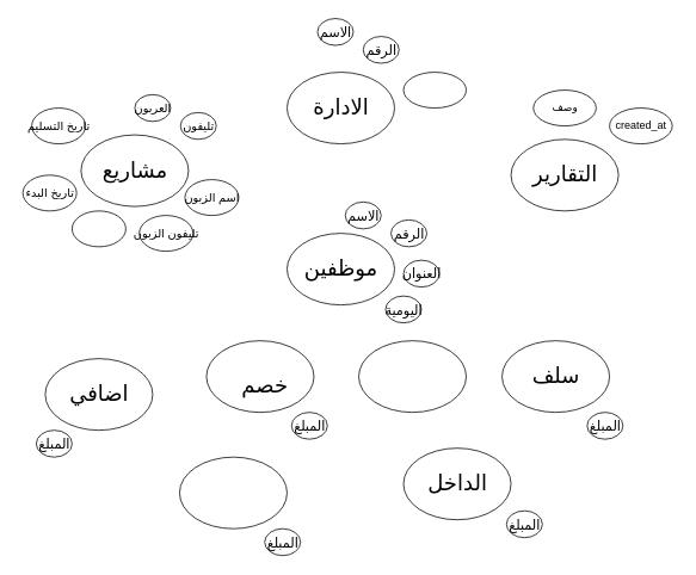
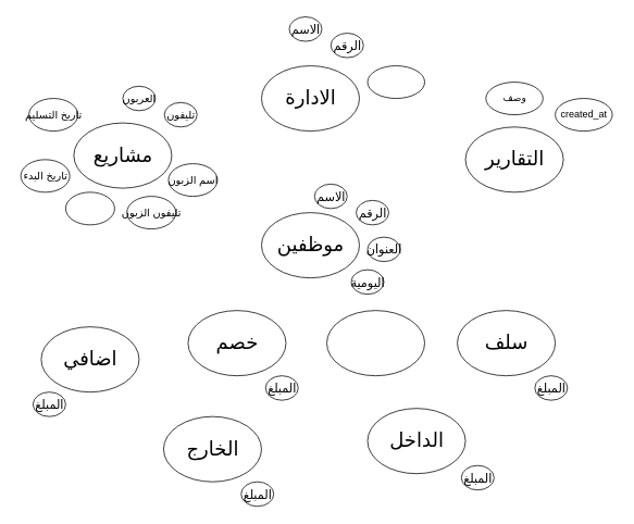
  <mxCell id="0" />
  <mxCell id="1" parent="0" />
  <mxCell id="2" value="" style="ellipse;whiteSpace=wrap;html=1;" vertex="1" parent="1"><mxGeometry x="320" y="260" width="120" height="80" as="geometry" /></mxCell>
  <mxCell id="3" value="&lt;font style=&quot;font-size: 24px;&quot;&gt;موظفين&lt;/font&gt;" style="text;html=1;align=center;verticalAlign=middle;resizable=0;points=[];autosize=1;strokeColor=none;fillColor=none;" vertex="1" parent="1"><mxGeometry x="340" y="280" width="80" height="40" as="geometry" /></mxCell>
  <mxCell id="4" value="" style="ellipse;whiteSpace=wrap;html=1;" vertex="1" parent="1"><mxGeometry x="320" y="80" width="120" height="80" as="geometry" /></mxCell>
  <mxCell id="5" value="&lt;font style=&quot;font-size: 24px;&quot;&gt;الادارة&lt;/font&gt;" style="text;html=1;align=center;verticalAlign=middle;resizable=0;points=[];autosize=1;strokeColor=none;fillColor=none;" vertex="1" parent="1"><mxGeometry x="345" y="100" width="70" height="40" as="geometry" /></mxCell>
  <mxCell id="6" value="" style="ellipse;whiteSpace=wrap;html=1;" vertex="1" parent="1"><mxGeometry x="90" y="150" width="120" height="80" as="geometry" /></mxCell>
  <mxCell id="7" value="&lt;font style=&quot;font-size: 24px;&quot;&gt;مشاريع&lt;/font&gt;" style="text;html=1;align=center;verticalAlign=middle;resizable=0;points=[];autosize=1;strokeColor=none;fillColor=none;" vertex="1" parent="1"><mxGeometry x="110" y="170" width="80" height="40" as="geometry" /></mxCell>
  <mxCell id="8" value="" style="ellipse;whiteSpace=wrap;html=1;" vertex="1" parent="1"><mxGeometry x="400" y="380" width="120" height="80" as="geometry" /></mxCell>
  <mxCell id="9" value="" style="ellipse;whiteSpace=wrap;html=1;" vertex="1" parent="1"><mxGeometry x="230" y="380" width="120" height="80" as="geometry" /></mxCell>
- <mxCell id="10" value="&lt;font style=&quot;font-size: 24px;&quot;&gt;خصم&lt;/font&gt;" style="text;html=1;align=center;verticalAlign=middle;resizable=0;points=[];autosize=1;strokeColor=none;fillColor=none;" vertex="1" parent="1"><mxGeometry x="265" y="410" width="60" height="40" as="geometry" /></mxCell>
+ <mxCell id="10" value="&lt;font style=&quot;font-size: 24px;&quot;&gt;خصم&lt;/font&gt;" style="text;html=1;align=center;verticalAlign=middle;resizable=0;points=[];autosize=1;strokeColor=none;fillColor=none;" vertex="1" parent="1"><mxGeometry x="260" y="400" width="60" height="40" as="geometry" /></mxCell>
  <mxCell id="11" value="" style="ellipse;whiteSpace=wrap;html=1;" vertex="1" parent="1"><mxGeometry x="50" y="400" width="120" height="80" as="geometry" /></mxCell>
  <mxCell id="12" value="&lt;font style=&quot;font-size: 24px;&quot;&gt;اضافي&lt;/font&gt;" style="text;html=1;align=center;verticalAlign=middle;resizable=0;points=[];autosize=1;strokeColor=none;fillColor=none;" vertex="1" parent="1"><mxGeometry x="75" y="420" width="70" height="40" as="geometry" /></mxCell>
  <mxCell id="13" value="" style="ellipse;whiteSpace=wrap;html=1;" vertex="1" parent="1"><mxGeometry x="570" y="155" width="120" height="80" as="geometry" /></mxCell>
  <mxCell id="14" value="&lt;font style=&quot;font-size: 24px;&quot;&gt;التقارير&lt;/font&gt;" style="text;html=1;align=center;verticalAlign=middle;resizable=0;points=[];autosize=1;strokeColor=none;fillColor=none;" vertex="1" parent="1"><mxGeometry x="590" y="175" width="80" height="40" as="geometry" /></mxCell>
  <mxCell id="15" value="" style="ellipse;whiteSpace=wrap;html=1;" vertex="1" parent="1"><mxGeometry x="200" y="510" width="120" height="80" as="geometry" /></mxCell>
+ <mxCell id="16" value="&lt;font style=&quot;font-size: 24px;&quot;&gt;الخارج&lt;/font&gt;" style="text;html=1;align=center;verticalAlign=middle;resizable=0;points=[];autosize=1;strokeColor=none;fillColor=none;" vertex="1" parent="1"><mxGeometry x="220" y="530" width="80" height="40" as="geometry" /></mxCell>
  <mxCell id="17" value="" style="ellipse;whiteSpace=wrap;html=1;" vertex="1" parent="1"><mxGeometry x="450" y="500" width="120" height="80" as="geometry" /></mxCell>
  <mxCell id="18" value="&lt;font style=&quot;font-size: 24px;&quot;&gt;الداخل&lt;/font&gt;" style="text;html=1;align=center;verticalAlign=middle;resizable=0;points=[];autosize=1;strokeColor=none;fillColor=none;" vertex="1" parent="1"><mxGeometry x="475" y="520" width="70" height="40" as="geometry" /></mxCell>
  <mxCell id="19" value="" style="ellipse;whiteSpace=wrap;html=1;" vertex="1" parent="1"><mxGeometry x="354" y="20" width="40" height="30" as="geometry" /></mxCell>
  <mxCell id="20" value="&lt;font style=&quot;font-size: 15px;&quot;&gt;الاسم&lt;/font&gt;" style="text;html=1;align=center;verticalAlign=middle;resizable=0;points=[];autosize=1;strokeColor=none;fillColor=none;" vertex="1" parent="1"><mxGeometry x="349" y="20" width="50" height="30" as="geometry" /></mxCell>
  <mxCell id="21" value="" style="ellipse;whiteSpace=wrap;html=1;" vertex="1" parent="1"><mxGeometry x="405" y="40" width="40" height="30" as="geometry" /></mxCell>
  <mxCell id="22" value="&lt;font style=&quot;font-size: 15px;&quot;&gt;الرقم&lt;/font&gt;" style="text;html=1;align=center;verticalAlign=middle;resizable=0;points=[];autosize=1;strokeColor=none;fillColor=none;" vertex="1" parent="1"><mxGeometry x="400" y="40" width="50" height="30" as="geometry" /></mxCell>
  <mxCell id="23" value="" style="ellipse;whiteSpace=wrap;html=1;" vertex="1" parent="1"><mxGeometry x="560" y="380" width="120" height="80" as="geometry" /></mxCell>
  <mxCell id="24" value="&lt;font style=&quot;font-size: 24px;&quot;&gt;سلف&lt;/font&gt;" style="text;html=1;align=center;verticalAlign=middle;resizable=0;points=[];autosize=1;strokeColor=none;fillColor=none;" vertex="1" parent="1"><mxGeometry x="590" y="400" width="60" height="40" as="geometry" /></mxCell>
  <mxCell id="25" value="" style="ellipse;whiteSpace=wrap;html=1;" vertex="1" parent="1"><mxGeometry x="450" y="80" width="70" height="40" as="geometry" /></mxCell>
  <mxCell id="26" value="" style="ellipse;whiteSpace=wrap;html=1;" vertex="1" parent="1"><mxGeometry x="680" y="120" width="70" height="40" as="geometry" /></mxCell>
  <mxCell id="27" value="&lt;font style=&quot;font-size: 12px;&quot;&gt;created_at&lt;/font&gt;" style="text;html=1;align=center;verticalAlign=middle;resizable=0;points=[];autosize=1;strokeColor=none;fillColor=none;" vertex="1" parent="1"><mxGeometry x="675" y="125" width="80" height="30" as="geometry" /></mxCell>
  <mxCell id="28" value="" style="ellipse;whiteSpace=wrap;html=1;" vertex="1" parent="1"><mxGeometry x="595" y="100" width="70" height="40" as="geometry" /></mxCell>
  <mxCell id="29" value="وصف" style="text;html=1;align=center;verticalAlign=middle;resizable=0;points=[];autosize=1;strokeColor=none;fillColor=none;" vertex="1" parent="1"><mxGeometry x="605" y="105" width="50" height="30" as="geometry" /></mxCell>
  <mxCell id="30" value="" style="ellipse;whiteSpace=wrap;html=1;" vertex="1" parent="1"><mxGeometry x="150" y="105" width="40" height="30" as="geometry" /></mxCell>
  <mxCell id="31" value="&lt;font style=&quot;font-size: 13px;&quot;&gt;العربون&lt;/font&gt;" style="text;html=1;align=center;verticalAlign=middle;resizable=0;points=[];autosize=1;strokeColor=none;fillColor=none;" vertex="1" parent="1"><mxGeometry x="140" y="105" width="60" height="30" as="geometry" /></mxCell>
  <mxCell id="32" value="" style="ellipse;whiteSpace=wrap;html=1;" vertex="1" parent="1"><mxGeometry x="201" y="125" width="40" height="30" as="geometry" /></mxCell>
  <mxCell id="33" value="&lt;font style=&quot;font-size: 13px;&quot;&gt;تليفون&lt;/font&gt;" style="text;html=1;align=center;verticalAlign=middle;resizable=0;points=[];autosize=1;strokeColor=none;fillColor=none;" vertex="1" parent="1"><mxGeometry x="191" y="125" width="60" height="30" as="geometry" /></mxCell>
  <mxCell id="34" value="" style="ellipse;whiteSpace=wrap;html=1;" vertex="1" parent="1"><mxGeometry x="25" y="195" width="60" height="40" as="geometry" /></mxCell>
  <mxCell id="35" value="&lt;font style=&quot;font-size: 13px;&quot;&gt;تاريخ البدء&lt;/font&gt;" style="text;html=1;align=center;verticalAlign=middle;resizable=0;points=[];autosize=1;strokeColor=none;fillColor=none;" vertex="1" parent="1"><mxGeometry x="20" y="200" width="70" height="30" as="geometry" /></mxCell>
  <mxCell id="36" value="" style="ellipse;whiteSpace=wrap;html=1;" vertex="1" parent="1"><mxGeometry x="80" y="235" width="60" height="40" as="geometry" /></mxCell>
  <mxCell id="37" value="" style="ellipse;whiteSpace=wrap;html=1;" vertex="1" parent="1"><mxGeometry x="35" y="120" width="60" height="40" as="geometry" /></mxCell>
  <mxCell id="38" value="&lt;font style=&quot;font-size: 13px;&quot;&gt;تاريخ التسليم&lt;/font&gt;" style="text;html=1;align=center;verticalAlign=middle;resizable=0;points=[];autosize=1;strokeColor=none;fillColor=none;" vertex="1" parent="1"><mxGeometry x="25" y="125" width="80" height="30" as="geometry" /></mxCell>
  <mxCell id="39" value="" style="ellipse;whiteSpace=wrap;html=1;" vertex="1" parent="1"><mxGeometry x="206" y="200" width="60" height="40" as="geometry" /></mxCell>
  <mxCell id="40" value="&lt;font style=&quot;font-size: 13px;&quot;&gt;اسم الزبون&lt;/font&gt;" style="text;html=1;align=center;verticalAlign=middle;resizable=0;points=[];autosize=1;strokeColor=none;fillColor=none;" vertex="1" parent="1"><mxGeometry x="201" y="205" width="70" height="30" as="geometry" /></mxCell>
  <mxCell id="41" value="" style="ellipse;whiteSpace=wrap;html=1;" vertex="1" parent="1"><mxGeometry x="155" y="240" width="60" height="40" as="geometry" /></mxCell>
  <mxCell id="42" value="&lt;font style=&quot;font-size: 13px;&quot;&gt;تليفون الزبون&lt;/font&gt;" style="text;html=1;align=center;verticalAlign=middle;resizable=0;points=[];autosize=1;strokeColor=none;fillColor=none;" vertex="1" parent="1"><mxGeometry x="145" y="245" width="80" height="30" as="geometry" /></mxCell>
  <mxCell id="43" value="" style="ellipse;whiteSpace=wrap;html=1;" vertex="1" parent="1"><mxGeometry x="385" y="225" width="40" height="30" as="geometry" /></mxCell>
  <mxCell id="44" value="&lt;font style=&quot;font-size: 15px;&quot;&gt;الاسم&lt;/font&gt;" style="text;html=1;align=center;verticalAlign=middle;resizable=0;points=[];autosize=1;strokeColor=none;fillColor=none;" vertex="1" parent="1"><mxGeometry x="380" y="225" width="50" height="30" as="geometry" /></mxCell>
  <mxCell id="45" value="" style="ellipse;whiteSpace=wrap;html=1;" vertex="1" parent="1"><mxGeometry x="436" y="245" width="40" height="30" as="geometry" /></mxCell>
  <mxCell id="46" value="&lt;font style=&quot;font-size: 15px;&quot;&gt;الرقم&lt;/font&gt;" style="text;html=1;align=center;verticalAlign=middle;resizable=0;points=[];autosize=1;strokeColor=none;fillColor=none;" vertex="1" parent="1"><mxGeometry x="431" y="245" width="50" height="30" as="geometry" /></mxCell>
  <mxCell id="47" value="" style="ellipse;whiteSpace=wrap;html=1;" vertex="1" parent="1"><mxGeometry x="450" y="290" width="40" height="30" as="geometry" /></mxCell>
  <mxCell id="48" value="&lt;font style=&quot;font-size: 15px;&quot;&gt;العنوان&lt;/font&gt;" style="text;html=1;align=center;verticalAlign=middle;resizable=0;points=[];autosize=1;strokeColor=none;fillColor=none;" vertex="1" parent="1"><mxGeometry x="440" y="290" width="60" height="30" as="geometry" /></mxCell>
  <mxCell id="49" value="" style="ellipse;whiteSpace=wrap;html=1;" vertex="1" parent="1"><mxGeometry x="430" y="330" width="40" height="30" as="geometry" /></mxCell>
  <mxCell id="50" value="&lt;font style=&quot;font-size: 15px;&quot;&gt;اليومية&lt;/font&gt;" style="text;html=1;align=center;verticalAlign=middle;resizable=0;points=[];autosize=1;strokeColor=none;fillColor=none;" vertex="1" parent="1"><mxGeometry x="420" y="330" width="60" height="30" as="geometry" /></mxCell>
  <mxCell id="51" value="" style="ellipse;whiteSpace=wrap;html=1;" vertex="1" parent="1"><mxGeometry x="565" y="570" width="40" height="30" as="geometry" /></mxCell>
  <mxCell id="52" value="&lt;font style=&quot;font-size: 15px;&quot;&gt;المبلغ&lt;/font&gt;" style="text;html=1;align=center;verticalAlign=middle;resizable=0;points=[];autosize=1;strokeColor=none;fillColor=none;" vertex="1" parent="1"><mxGeometry x="560" y="570" width="50" height="30" as="geometry" /></mxCell>
  <mxCell id="53" value="" style="ellipse;whiteSpace=wrap;html=1;" vertex="1" parent="1"><mxGeometry x="295" y="590" width="40" height="30" as="geometry" /></mxCell>
  <mxCell id="54" value="&lt;font style=&quot;font-size: 15px;&quot;&gt;المبلغ&lt;/font&gt;" style="text;html=1;align=center;verticalAlign=middle;resizable=0;points=[];autosize=1;strokeColor=none;fillColor=none;" vertex="1" parent="1"><mxGeometry x="290" y="590" width="50" height="30" as="geometry" /></mxCell>
  <mxCell id="55" value="" style="ellipse;whiteSpace=wrap;html=1;" vertex="1" parent="1"><mxGeometry x="40" y="480" width="40" height="30" as="geometry" /></mxCell>
  <mxCell id="56" value="&lt;font style=&quot;font-size: 15px;&quot;&gt;المبلغ&lt;/font&gt;" style="text;html=1;align=center;verticalAlign=middle;resizable=0;points=[];autosize=1;strokeColor=none;fillColor=none;" vertex="1" parent="1"><mxGeometry x="35" y="480" width="50" height="30" as="geometry" /></mxCell>
  <mxCell id="57" value="" style="ellipse;whiteSpace=wrap;html=1;" vertex="1" parent="1"><mxGeometry x="655" y="460" width="40" height="30" as="geometry" /></mxCell>
  <mxCell id="58" value="&lt;font style=&quot;font-size: 15px;&quot;&gt;المبلغ&lt;/font&gt;" style="text;html=1;align=center;verticalAlign=middle;resizable=0;points=[];autosize=1;strokeColor=none;fillColor=none;" vertex="1" parent="1"><mxGeometry x="650" y="460" width="50" height="30" as="geometry" /></mxCell>
  <mxCell id="59" value="" style="ellipse;whiteSpace=wrap;html=1;" vertex="1" parent="1"><mxGeometry x="325" y="460" width="40" height="30" as="geometry" /></mxCell>
  <mxCell id="60" value="&lt;font style=&quot;font-size: 15px;&quot;&gt;المبلغ&lt;/font&gt;" style="text;html=1;align=center;verticalAlign=middle;resizable=0;points=[];autosize=1;strokeColor=none;fillColor=none;" vertex="1" parent="1"><mxGeometry x="320" y="460" width="50" height="30" as="geometry" /></mxCell>
